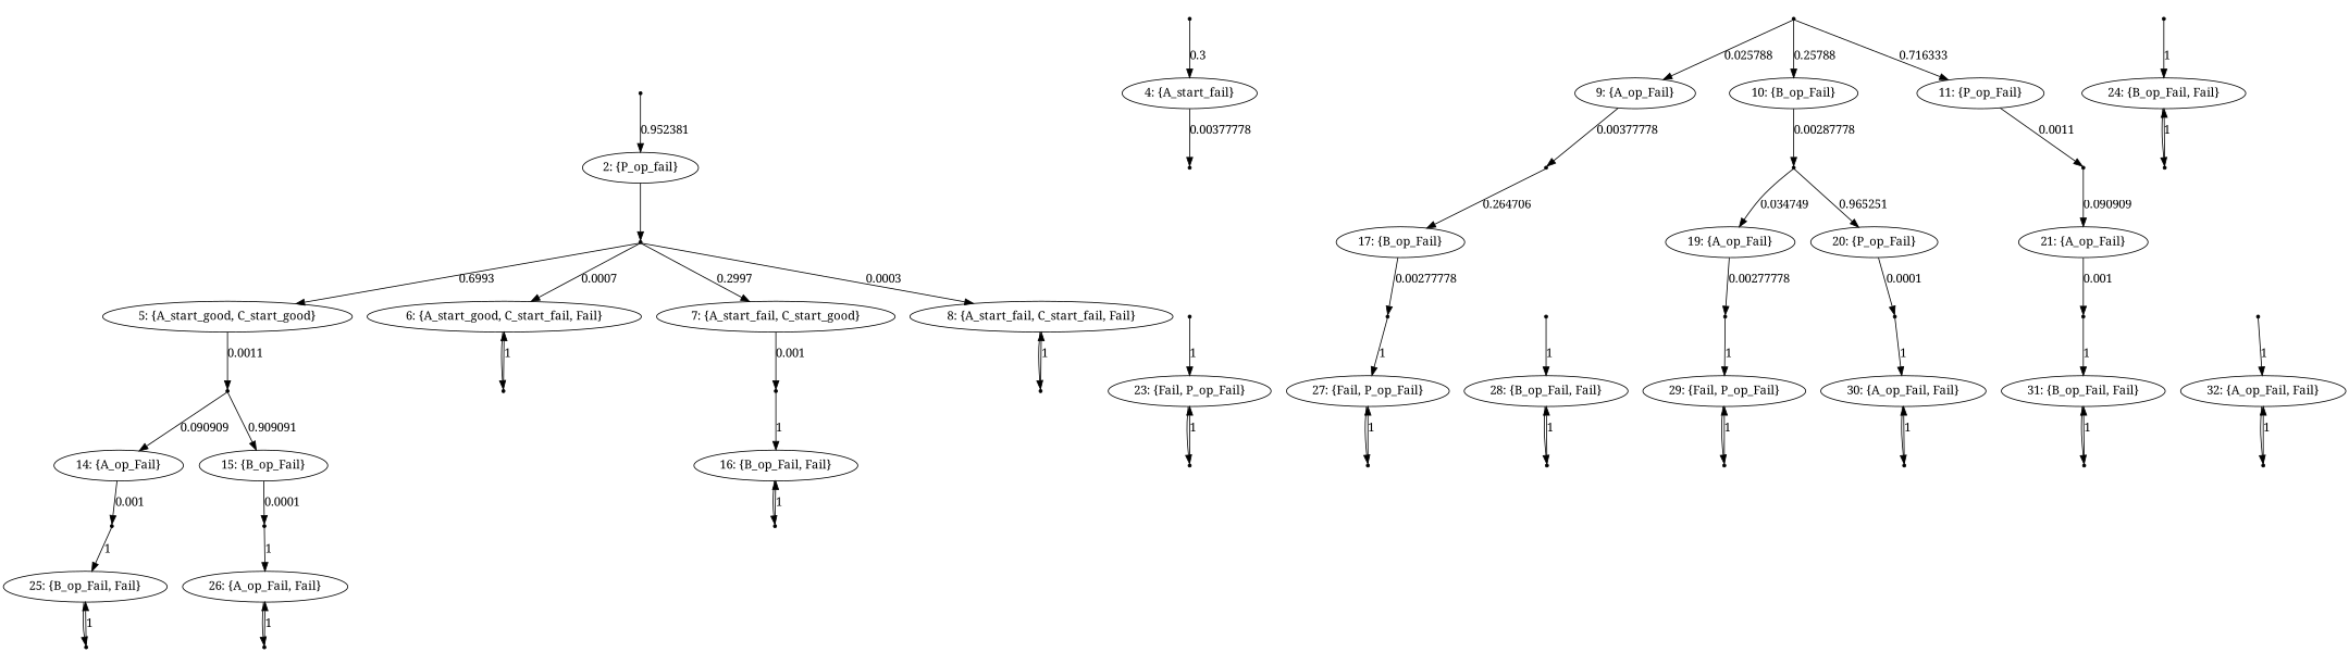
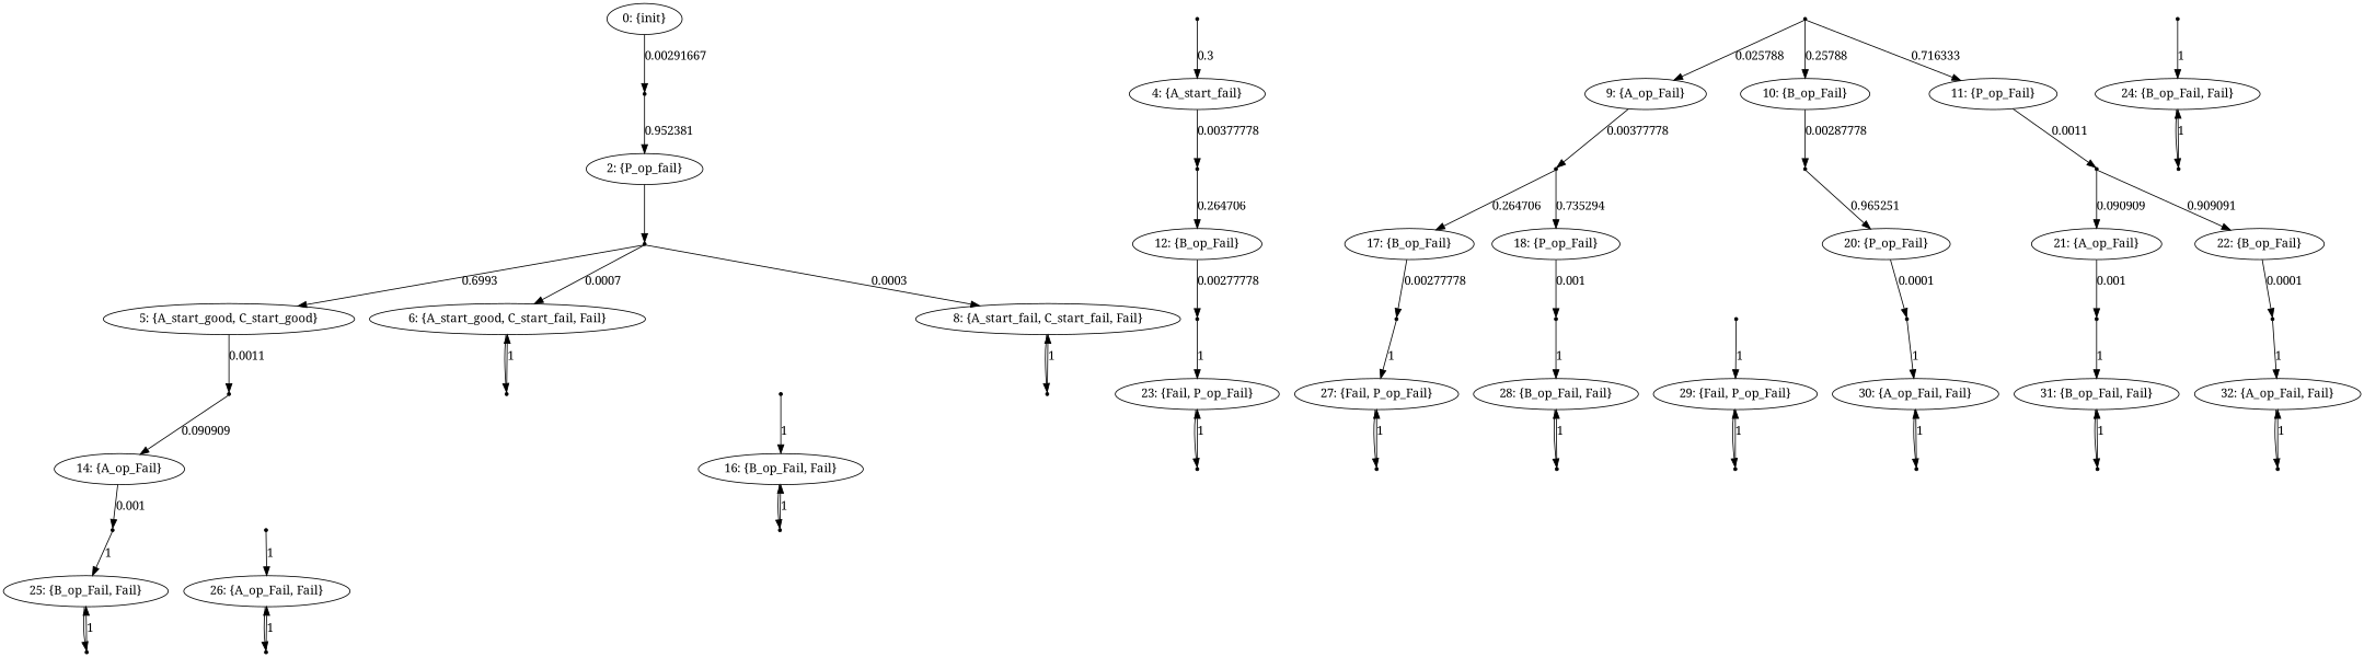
  digraph {
    fontname="Noto Serif"
    node [fontname="Noto Serif" shape=point]
    edge [fontname="Noto Serif"]
+   n1 [label="0: {init}" shape=""]
    "0c0"
    n3 [label="2: {P_op_fail}" shape=""]
    "1c0"
    n5 [label="4: {A_start_fail}" shape=""]
    "2c0"
    n7 [label="5: {A_start_good, C_start_good}" shape=""]
    n8 [label="6: {A_start_good, C_start_fail, Fail}" shape=""]
-   n9 [label="7: {A_start_fail, C_start_good}" shape=""]
    n10 [label="8: {A_start_fail, C_start_fail, Fail}" shape=""]
    "3c0"
    n12 [label="9: {A_op_Fail}" shape=""]
    n13 [label="10: {B_op_Fail}" shape=""]
    n14 [label="11: {P_op_Fail}" shape=""]
    "4c0"
+   n16 [label="12: {B_op_Fail}" shape=""]
    "5c0"
    n18 [label="14: {A_op_Fail}" shape=""]
-   n19 [label="15: {B_op_Fail}" shape=""]
    "6c0"
    "7c0"
    n22 [label="16: {B_op_Fail, Fail}" shape=""]
    "8c0"
    "9c0"
    n25 [label="17: {B_op_Fail}" shape=""]
+   n26 [label="18: {P_op_Fail}" shape=""]
    "10c0"
-   n28 [label="19: {A_op_Fail}" shape=""]
    n29 [label="20: {P_op_Fail}" shape=""]
    "11c0"
    n31 [label="21: {A_op_Fail}" shape=""]
+   n32 [label="22: {B_op_Fail}" shape=""]
    "12c0"
    n34 [label="23: {Fail, P_op_Fail}" shape=""]
    "13c0"
    n36 [label="24: {B_op_Fail, Fail}" shape=""]
    "14c0"
    n38 [label="25: {B_op_Fail, Fail}" shape=""]
    "15c0"
    n40 [label="26: {A_op_Fail, Fail}" shape=""]
    "16c0"
    "17c0"
    n43 [label="27: {Fail, P_op_Fail}" shape=""]
    "18c0"
    n45 [label="28: {B_op_Fail, Fail}" shape=""]
    "19c0"
    n47 [label="29: {Fail, P_op_Fail}" shape=""]
    "20c0"
    n49 [label="30: {A_op_Fail, Fail}" shape=""]
    "21c0"
    n51 [label="31: {B_op_Fail, Fail}" shape=""]
    "22c0"
    n53 [label="32: {A_op_Fail, Fail}" shape=""]
    "23c0"
    "24c0"
    "25c0"
    "26c0"
    "27c0"
    "28c0"
    "29c0"
    "30c0"
    "31c0"
    "32c0"
+   n1 -> "0c0" [label=0.00291667]
    "0c0" -> n3 [label=0.952381]
    n3 -> "2c0"
    "1c0" -> n5 [label=0.3]
    n5 -> "4c0" [label=0.00377778]
    "2c0" -> n7 [label=0.6993]
    "2c0" -> n8 [label=0.0007]
-   "2c0" -> n9 [label=0.2997]
    "2c0" -> n10 [label=0.0003]
    n7 -> "5c0" [label=0.0011]
    n8 -> "6c0"
-   n9 -> "7c0" [label=0.001]
    n10 -> "8c0"
    "3c0" -> n12 [label=0.025788]
    "3c0" -> n13 [label=0.25788]
    "3c0" -> n14 [label=0.716333]
    n12 -> "9c0" [label=0.00377778]
    n13 -> "10c0" [label=0.00287778]
    n14 -> "11c0" [label=0.0011]
+   "4c0" -> n16 [label=0.264706]
+   n16 -> "12c0" [label=0.00277778]
    "5c0" -> n18 [label=0.090909]
-   "5c0" -> n19 [label=0.909091]
    n18 -> "14c0" [label=0.001]
-   n19 -> "15c0" [label=0.0001]
    "6c0" -> n8 [label=1]
    "7c0" -> n22 [label=1]
    n22 -> "16c0"
    "8c0" -> n10 [label=1]
    "9c0" -> n25 [label=0.264706]
+   "9c0" -> n26 [label=0.735294]
    n25 -> "17c0" [label=0.00277778]
-   "10c0" -> n28 [label=0.034749]
+   n26 -> "18c0" [label=0.001]
    "10c0" -> n29 [label=0.965251]
-   n28 -> "19c0" [label=0.00277778]
    n29 -> "20c0" [label=0.0001]
    "11c0" -> n31 [label=0.090909]
+   "11c0" -> n32 [label=0.909091]
    n31 -> "21c0" [label=0.001]
+   n32 -> "22c0" [label=0.0001]
    "12c0" -> n34 [label=1]
    n34 -> "23c0"
    "13c0" -> n36 [label=1]
    n36 -> "24c0"
    "14c0" -> n38 [label=1]
    n38 -> "25c0"
    "15c0" -> n40 [label=1]
    n40 -> "26c0"
    "16c0" -> n22 [label=1]
    "17c0" -> n43 [label=1]
    n43 -> "27c0"
    "18c0" -> n45 [label=1]
    n45 -> "28c0"
    "19c0" -> n47 [label=1]
    n47 -> "29c0"
    "20c0" -> n49 [label=1]
    n49 -> "30c0"
    "21c0" -> n51 [label=1]
    n51 -> "31c0"
    "22c0" -> n53 [label=1]
    n53 -> "32c0"
    "23c0" -> n34 [label=1]
    "24c0" -> n36 [label=1]
    "25c0" -> n38 [label=1]
    "26c0" -> n40 [label=1]
    "27c0" -> n43 [label=1]
    "28c0" -> n45 [label=1]
    "29c0" -> n47 [label=1]
    "30c0" -> n49 [label=1]
    "31c0" -> n51 [label=1]
    "32c0" -> n53 [label=1]
  }
